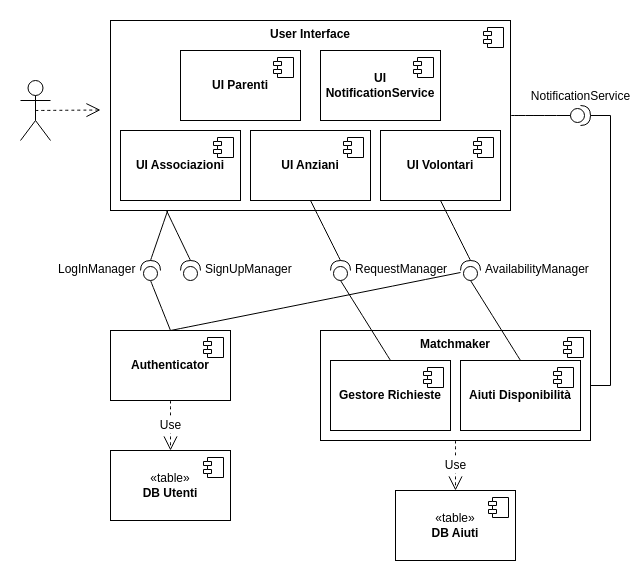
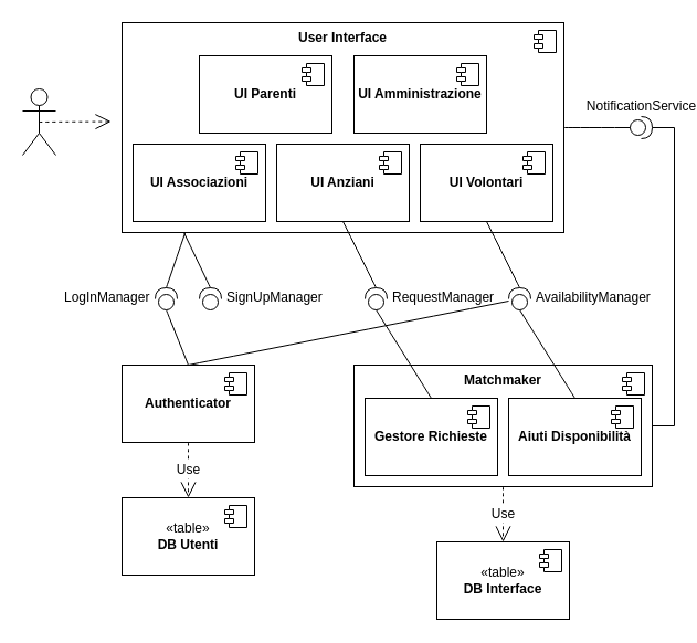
  <mxCell id="0" />
  <mxCell id="1" parent="0" />
  <mxCell id="2" value="&lt;b&gt;Matchmaker&lt;/b&gt;" style="html=1;dropTarget=0;whiteSpace=wrap;labelPosition=center;verticalLabelPosition=middle;align=center;verticalAlign=top;" vertex="1" parent="1"><mxGeometry x="320" y="330" width="270" height="110" as="geometry" /></mxCell>
  <mxCell id="3" value="" style="shape=module;jettyWidth=8;jettyHeight=4;" vertex="1" parent="2"><mxGeometry x="1" width="20" height="20" relative="1" as="geometry"><mxPoint x="-27" y="7" as="offset" /></mxGeometry></mxCell>
  <mxCell id="4" value="&lt;b&gt;User Interface&lt;/b&gt;" style="html=1;dropTarget=0;whiteSpace=wrap;verticalAlign=top;" vertex="1" parent="1"><mxGeometry x="110" y="20" width="400" height="190" as="geometry" /></mxCell>
  <mxCell id="5" value="" style="shape=module;jettyWidth=8;jettyHeight=4;" vertex="1" parent="4"><mxGeometry x="1" width="20" height="20" relative="1" as="geometry"><mxPoint x="-27" y="7" as="offset" /></mxGeometry></mxCell>
  <mxCell id="6" value="&lt;div&gt;&lt;b&gt;UI Anziani&lt;/b&gt;&lt;/div&gt;" style="html=1;dropTarget=0;whiteSpace=wrap;rounded=0;" vertex="1" parent="1"><mxGeometry x="250" y="130" width="120" height="70" as="geometry" /></mxCell>
  <mxCell id="7" value="" style="shape=module;jettyWidth=8;jettyHeight=4;rounded=0;" vertex="1" parent="6"><mxGeometry x="1" width="20" height="20" relative="1" as="geometry"><mxPoint x="-27" y="7" as="offset" /></mxGeometry></mxCell>
  <mxCell id="8" value="&lt;div&gt;&lt;b&gt;UI Volontari&lt;/b&gt;&lt;/div&gt;" style="html=1;dropTarget=0;whiteSpace=wrap;rounded=0;" vertex="1" parent="1"><mxGeometry x="380" y="130" width="120" height="70" as="geometry" /></mxCell>
  <mxCell id="9" value="" style="shape=module;jettyWidth=8;jettyHeight=4;rounded=0;" vertex="1" parent="8"><mxGeometry x="1" width="20" height="20" relative="1" as="geometry"><mxPoint x="-27" y="7" as="offset" /></mxGeometry></mxCell>
  <mxCell id="10" value="&lt;div&gt;&lt;b&gt;UI Associazioni&lt;/b&gt;&lt;/div&gt;" style="html=1;dropTarget=0;whiteSpace=wrap;rounded=0;" vertex="1" parent="1"><mxGeometry x="120" y="130" width="120" height="70" as="geometry" /></mxCell>
  <mxCell id="11" value="" style="shape=module;jettyWidth=8;jettyHeight=4;rounded=0;" vertex="1" parent="10"><mxGeometry x="1" width="20" height="20" relative="1" as="geometry"><mxPoint x="-27" y="7" as="offset" /></mxGeometry></mxCell>
  <mxCell id="12" value="&lt;div&gt;&lt;b&gt;UI Parenti&lt;/b&gt;&lt;/div&gt;" style="html=1;dropTarget=0;whiteSpace=wrap;rounded=0;" vertex="1" parent="1"><mxGeometry x="180" y="50" width="120" height="70" as="geometry" /></mxCell>
  <mxCell id="13" value="" style="shape=module;jettyWidth=8;jettyHeight=4;rounded=0;" vertex="1" parent="12"><mxGeometry x="1" width="20" height="20" relative="1" as="geometry"><mxPoint x="-27" y="7" as="offset" /></mxGeometry></mxCell>
- <mxCell id="14" value="&lt;div&gt;&lt;b&gt;UI NotificationService&lt;/b&gt;&lt;/div&gt;" style="html=1;dropTarget=0;whiteSpace=wrap;rounded=0;" vertex="1" parent="1"><mxGeometry x="320" y="50" width="120" height="70" as="geometry" /></mxCell>
+ <mxCell id="14" value="&lt;div&gt;&lt;b&gt;UI Amministrazione&lt;/b&gt;&lt;/div&gt;" style="html=1;dropTarget=0;whiteSpace=wrap;rounded=0;" vertex="1" parent="1"><mxGeometry x="320" y="50" width="120" height="70" as="geometry" /></mxCell>
  <mxCell id="15" value="" style="shape=module;jettyWidth=8;jettyHeight=4;rounded=0;" vertex="1" parent="14"><mxGeometry x="1" width="20" height="20" relative="1" as="geometry"><mxPoint x="-27" y="7" as="offset" /></mxGeometry></mxCell>
  <mxCell id="16" value="" style="shape=umlActor;verticalLabelPosition=bottom;verticalAlign=top;html=1;" vertex="1" parent="1"><mxGeometry x="20" y="80" width="30" height="60" as="geometry" /></mxCell>
  <mxCell id="17" value="" style="endArrow=open;endSize=12;dashed=1;html=1;rounded=0;fontSize=12;curved=1;exitX=0.5;exitY=0.5;exitDx=0;exitDy=0;exitPerimeter=0;entryX=0;entryY=0;entryDx=0;entryDy=60.5;entryPerimeter=0;" edge="1" parent="1" source="16"><mxGeometry width="160" relative="1" as="geometry"><mxPoint x="0" y="175" as="sourcePoint" /><mxPoint x="100" y="109.5" as="targetPoint" /></mxGeometry></mxCell>
  <mxCell id="18" value="&lt;div&gt;&lt;b&gt;Authenticator&lt;/b&gt;&lt;/div&gt;" style="html=1;dropTarget=0;whiteSpace=wrap;rounded=0;" vertex="1" parent="1"><mxGeometry x="110" y="330" width="120" height="70" as="geometry" /></mxCell>
  <mxCell id="19" value="" style="shape=module;jettyWidth=8;jettyHeight=4;rounded=0;" vertex="1" parent="18"><mxGeometry x="1" width="20" height="20" relative="1" as="geometry"><mxPoint x="-27" y="7" as="offset" /></mxGeometry></mxCell>
  <mxCell id="20" style="edgeStyle=none;curved=1;rounded=0;orthogonalLoop=1;jettySize=auto;html=1;exitX=0;exitY=0.5;exitDx=0;exitDy=0;exitPerimeter=0;entryX=0.5;entryY=0;entryDx=0;entryDy=0;fontSize=12;startSize=8;endSize=8;endArrow=none;endFill=0;" edge="1" parent="1" source="21" target="18"><mxGeometry relative="1" as="geometry" /></mxCell>
  <mxCell id="21" value="LogInManager" style="shape=providedRequiredInterface;html=1;verticalLabelPosition=top;sketch=0;rotation=-90;labelPosition=center;align=center;verticalAlign=bottom;horizontal=1;textDirection=vertical-lr;spacing=-15;" vertex="1" parent="1"><mxGeometry x="140" y="260" width="20" height="20" as="geometry" /></mxCell>
  <mxCell id="22" style="edgeStyle=none;curved=1;rounded=0;orthogonalLoop=1;jettySize=auto;html=1;exitX=1;exitY=0.5;exitDx=0;exitDy=0;exitPerimeter=0;entryX=0.143;entryY=1;entryDx=0;entryDy=0;entryPerimeter=0;fontSize=12;startSize=8;endSize=8;endArrow=none;endFill=0;" edge="1" parent="1" source="21" target="4"><mxGeometry relative="1" as="geometry" /></mxCell>
  <mxCell id="23" value="SignUpManager" style="shape=providedRequiredInterface;html=1;verticalLabelPosition=bottom;sketch=0;rotation=-90;horizontal=1;textDirection=vertical-lr;labelPosition=center;align=center;verticalAlign=top;spacing=0;" vertex="1" parent="1"><mxGeometry x="180" y="260" width="20" height="20" as="geometry" /></mxCell>
  <mxCell id="24" style="edgeStyle=none;curved=1;rounded=0;orthogonalLoop=1;jettySize=auto;html=1;exitX=0.5;exitY=0;exitDx=0;exitDy=0;fontSize=12;startSize=8;endSize=8;endArrow=none;endFill=0;" edge="1" parent="1" source="18" target="38"><mxGeometry relative="1" as="geometry" /></mxCell>
  <mxCell id="25" style="edgeStyle=none;curved=1;rounded=0;orthogonalLoop=1;jettySize=auto;html=1;exitX=1;exitY=0.5;exitDx=0;exitDy=0;exitPerimeter=0;entryX=0.14;entryY=1;entryDx=0;entryDy=0;entryPerimeter=0;fontSize=12;startSize=8;endSize=8;endArrow=none;endFill=0;" edge="1" parent="1" source="23" target="4"><mxGeometry relative="1" as="geometry" /></mxCell>
  <mxCell id="26" value="&lt;div&gt;«table»&lt;b&gt;&lt;br&gt;&lt;/b&gt;&lt;/div&gt;&lt;div&gt;&lt;b&gt;DB Utenti&lt;/b&gt;&lt;/div&gt;" style="html=1;dropTarget=0;whiteSpace=wrap;rounded=0;" vertex="1" parent="1"><mxGeometry x="110" y="450" width="120" height="70" as="geometry" /></mxCell>
  <mxCell id="27" value="" style="shape=module;jettyWidth=8;jettyHeight=4;rounded=0;" vertex="1" parent="26"><mxGeometry x="1" width="20" height="20" relative="1" as="geometry"><mxPoint x="-27" y="7" as="offset" /></mxGeometry></mxCell>
  <mxCell id="28" value="Use" style="endArrow=open;endSize=12;dashed=1;html=1;rounded=0;fontSize=12;curved=1;exitX=0.5;exitY=1;exitDx=0;exitDy=0;entryX=0.5;entryY=0;entryDx=0;entryDy=0;" edge="1" parent="1" source="18" target="26"><mxGeometry width="160" relative="1" as="geometry"><mxPoint x="150" y="420" as="sourcePoint" /><mxPoint x="160" y="440" as="targetPoint" /></mxGeometry></mxCell>
  <mxCell id="29" value="&lt;div&gt;&lt;b&gt;Gestore Richieste&lt;/b&gt;&lt;/div&gt;" style="html=1;dropTarget=0;whiteSpace=wrap;rounded=0;" vertex="1" parent="1"><mxGeometry x="330" y="360" width="120" height="70" as="geometry" /></mxCell>
  <mxCell id="30" value="" style="shape=module;jettyWidth=8;jettyHeight=4;rounded=0;" vertex="1" parent="29"><mxGeometry x="1" width="20" height="20" relative="1" as="geometry"><mxPoint x="-27" y="7" as="offset" /></mxGeometry></mxCell>
  <mxCell id="31" value="&lt;div&gt;&lt;b&gt;Aiuti Disponibilità&lt;/b&gt;&lt;/div&gt;" style="html=1;dropTarget=0;whiteSpace=wrap;rounded=0;" vertex="1" parent="1"><mxGeometry x="460" y="360" width="120" height="70" as="geometry" /></mxCell>
  <mxCell id="32" value="" style="shape=module;jettyWidth=8;jettyHeight=4;rounded=0;" vertex="1" parent="31"><mxGeometry x="1" width="20" height="20" relative="1" as="geometry"><mxPoint x="-27" y="7" as="offset" /></mxGeometry></mxCell>
  <mxCell id="33" style="edgeStyle=none;curved=1;rounded=0;orthogonalLoop=1;jettySize=auto;html=1;exitX=0;exitY=0.5;exitDx=0;exitDy=0;exitPerimeter=0;fontSize=12;startSize=8;endSize=8;" edge="1" parent="1" source="23" target="23"><mxGeometry relative="1" as="geometry" /></mxCell>
  <mxCell id="34" style="edgeStyle=none;curved=1;rounded=0;orthogonalLoop=1;jettySize=auto;html=1;exitX=1;exitY=0.5;exitDx=0;exitDy=0;exitPerimeter=0;entryX=0.5;entryY=1;entryDx=0;entryDy=0;fontSize=12;startSize=8;endSize=8;endArrow=none;endFill=0;" edge="1" parent="1" source="35" target="6"><mxGeometry relative="1" as="geometry" /></mxCell>
  <mxCell id="35" value="RequestManager" style="shape=providedRequiredInterface;html=1;verticalLabelPosition=bottom;sketch=0;rotation=-90;horizontal=1;textDirection=vertical-lr;labelPosition=center;align=center;verticalAlign=top;spacing=0;" vertex="1" parent="1"><mxGeometry x="330" y="260" width="20" height="20" as="geometry" /></mxCell>
  <mxCell id="36" style="edgeStyle=none;curved=1;rounded=0;orthogonalLoop=1;jettySize=auto;html=1;exitX=0.5;exitY=0;exitDx=0;exitDy=0;entryX=0;entryY=0.5;entryDx=0;entryDy=0;entryPerimeter=0;fontSize=12;startSize=8;endSize=8;endArrow=none;endFill=0;" edge="1" parent="1" source="29" target="35"><mxGeometry relative="1" as="geometry" /></mxCell>
  <mxCell id="37" style="edgeStyle=none;curved=1;rounded=0;orthogonalLoop=1;jettySize=auto;html=1;exitX=1;exitY=0.5;exitDx=0;exitDy=0;exitPerimeter=0;entryX=0.5;entryY=1;entryDx=0;entryDy=0;fontSize=12;startSize=8;endSize=8;endArrow=none;endFill=0;" edge="1" parent="1" source="38" target="8"><mxGeometry relative="1" as="geometry" /></mxCell>
  <mxCell id="38" value="AvailabilityManager" style="shape=providedRequiredInterface;html=1;verticalLabelPosition=bottom;sketch=0;rotation=-90;horizontal=1;textDirection=vertical-lr;labelPosition=center;align=center;verticalAlign=top;spacing=0;" vertex="1" parent="1"><mxGeometry x="460" y="260" width="20" height="20" as="geometry" /></mxCell>
  <mxCell id="39" style="edgeStyle=none;curved=1;rounded=0;orthogonalLoop=1;jettySize=auto;html=1;exitX=0.5;exitY=0;exitDx=0;exitDy=0;entryX=0;entryY=0.5;entryDx=0;entryDy=0;entryPerimeter=0;fontSize=12;startSize=8;endSize=8;endArrow=none;endFill=0;" edge="1" parent="1" source="31" target="38"><mxGeometry relative="1" as="geometry" /></mxCell>
  <mxCell id="40" style="edgeStyle=none;curved=1;rounded=0;orthogonalLoop=1;jettySize=auto;html=1;exitX=0;exitY=0.5;exitDx=0;exitDy=0;exitPerimeter=0;fontSize=12;startSize=8;endSize=8;" edge="1" parent="1" source="38" target="38"><mxGeometry relative="1" as="geometry" /></mxCell>
- <mxCell id="41" value="&lt;div&gt;«table»&lt;b&gt;&lt;br&gt;&lt;/b&gt;&lt;/div&gt;&lt;div&gt;&lt;b&gt;DB Aiuti&lt;/b&gt;&lt;/div&gt;" style="html=1;dropTarget=0;whiteSpace=wrap;rounded=0;" vertex="1" parent="1"><mxGeometry x="395" y="490" width="120" height="70" as="geometry" /></mxCell>
+ <mxCell id="41" value="&lt;div&gt;«table»&lt;b&gt;&lt;br&gt;&lt;/b&gt;&lt;/div&gt;&lt;div&gt;&lt;b&gt;DB Interface&lt;/b&gt;&lt;/div&gt;" style="html=1;dropTarget=0;whiteSpace=wrap;rounded=0;" vertex="1" parent="1"><mxGeometry x="395" y="490" width="120" height="70" as="geometry" /></mxCell>
  <mxCell id="42" value="" style="shape=module;jettyWidth=8;jettyHeight=4;rounded=0;" vertex="1" parent="41"><mxGeometry x="1" width="20" height="20" relative="1" as="geometry"><mxPoint x="-27" y="7" as="offset" /></mxGeometry></mxCell>
  <mxCell id="43" value="Use" style="endArrow=open;endSize=12;dashed=1;html=1;rounded=0;fontSize=12;curved=1;exitX=0.5;exitY=1;exitDx=0;exitDy=0;entryX=0.5;entryY=0;entryDx=0;entryDy=0;" edge="1" parent="1" source="2" target="41"><mxGeometry width="160" relative="1" as="geometry"><mxPoint x="454.5" y="440" as="sourcePoint" /><mxPoint x="454.5" y="490" as="targetPoint" /></mxGeometry></mxCell>
  <mxCell id="44" value="NotificationService" style="shape=providedRequiredInterface;html=1;verticalLabelPosition=top;sketch=0;labelPosition=center;align=center;verticalAlign=bottom;" vertex="1" parent="1"><mxGeometry x="570" y="105" width="20" height="20" as="geometry" /></mxCell>
  <mxCell id="45" style="edgeStyle=none;curved=1;rounded=0;orthogonalLoop=1;jettySize=auto;html=1;exitX=1;exitY=0.5;exitDx=0;exitDy=0;entryX=0;entryY=0.5;entryDx=0;entryDy=0;entryPerimeter=0;fontSize=12;startSize=8;endSize=8;endArrow=none;endFill=0;" edge="1" parent="1" source="4" target="44"><mxGeometry relative="1" as="geometry" /></mxCell>
  <mxCell id="46" style="edgeStyle=orthogonalEdgeStyle;rounded=0;orthogonalLoop=1;jettySize=auto;html=1;exitX=1;exitY=0.5;exitDx=0;exitDy=0;entryX=1;entryY=0.5;entryDx=0;entryDy=0;entryPerimeter=0;fontSize=12;startSize=8;endSize=8;endArrow=none;endFill=0;" edge="1" parent="1" source="2" target="44"><mxGeometry relative="1" as="geometry" /></mxCell>
